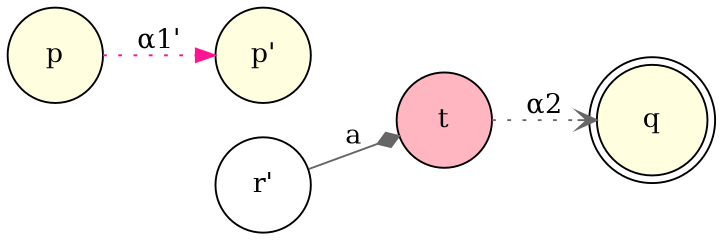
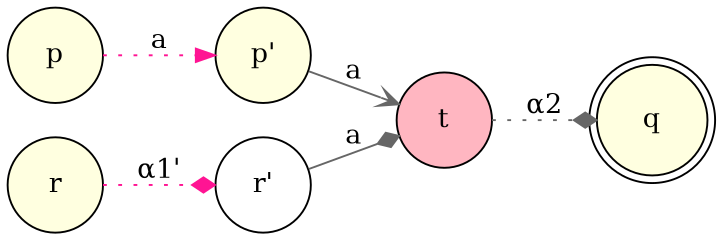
  digraph {
    rankdir=LR
    node [fillcolor=lightyellow shape=circle style=filled]
    edge [arrowhead=vee color=gray40 style=dotted]
    q [shape=doublecircle width=0.7]
    n2 [label="p'" width=0.7]
    t [fillcolor=lightpink width=0.7]
    n4 [fillcolor=white label="r'" width=0.7]
    p [width=0.7]
-   t -> q [label="α2"]
+   r [width=0.7]
+   n2 -> t [label=a style=""]
+   t -> q [arrowhead=diamond label="α2"]
    n4 -> t [arrowhead=diamond label=a style=""]
-   p -> n2 [arrowhead=normal color=deeppink label="α1'"]
+   p -> n2 [arrowhead=normal color=deeppink label=a]
+   r -> n4 [arrowhead=diamond color=deeppink label="α1'"]
  }
